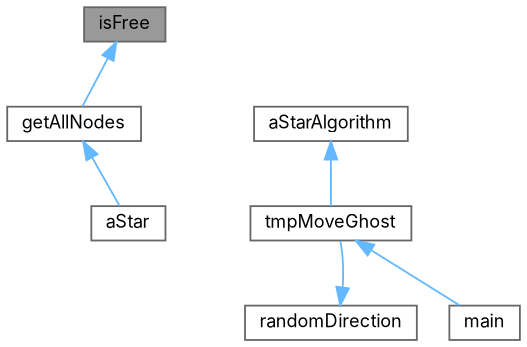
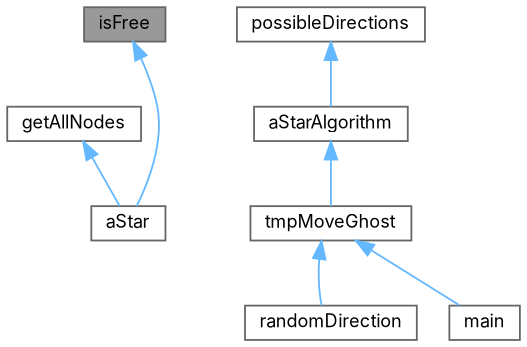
  digraph {
    fontname=Inter
    rankdir=TB
    node [color=grey40 fillcolor=white fontname=Inter fontsize=10 shape=box style=filled]
    edge [color=steelblue1 dir=back fontname=Inter fontsize=10 labelfontname=Helvetica labelfontsize=10 style=solid]
    n1 [color=gray40 fillcolor=grey60 fontcolor=black height=0.2 label=isFree width=0.4]
    n2 [height=0.2 label=getAllNodes width=0.4]
    n3 [height=0.2 label=aStar width=0.4]
+   n4 [height=0.2 label=possibleDirections width=0.4]
    n5 [height=0.2 label=aStarAlgorithm width=0.4]
    n6 [height=0.2 label=tmpMoveGhost width=0.4]
    n7 [height=0.2 label=randomDirection width=0.4]
    n8 [height=0.2 label=main width=0.4]
-   n1 -> n2
+   n1 -> n3
    n2 -> n3
+   n4 -> n5
    n5 -> n6
    n6 -> n8
-   n7 -> n6
+   n6 -> n7
  }
